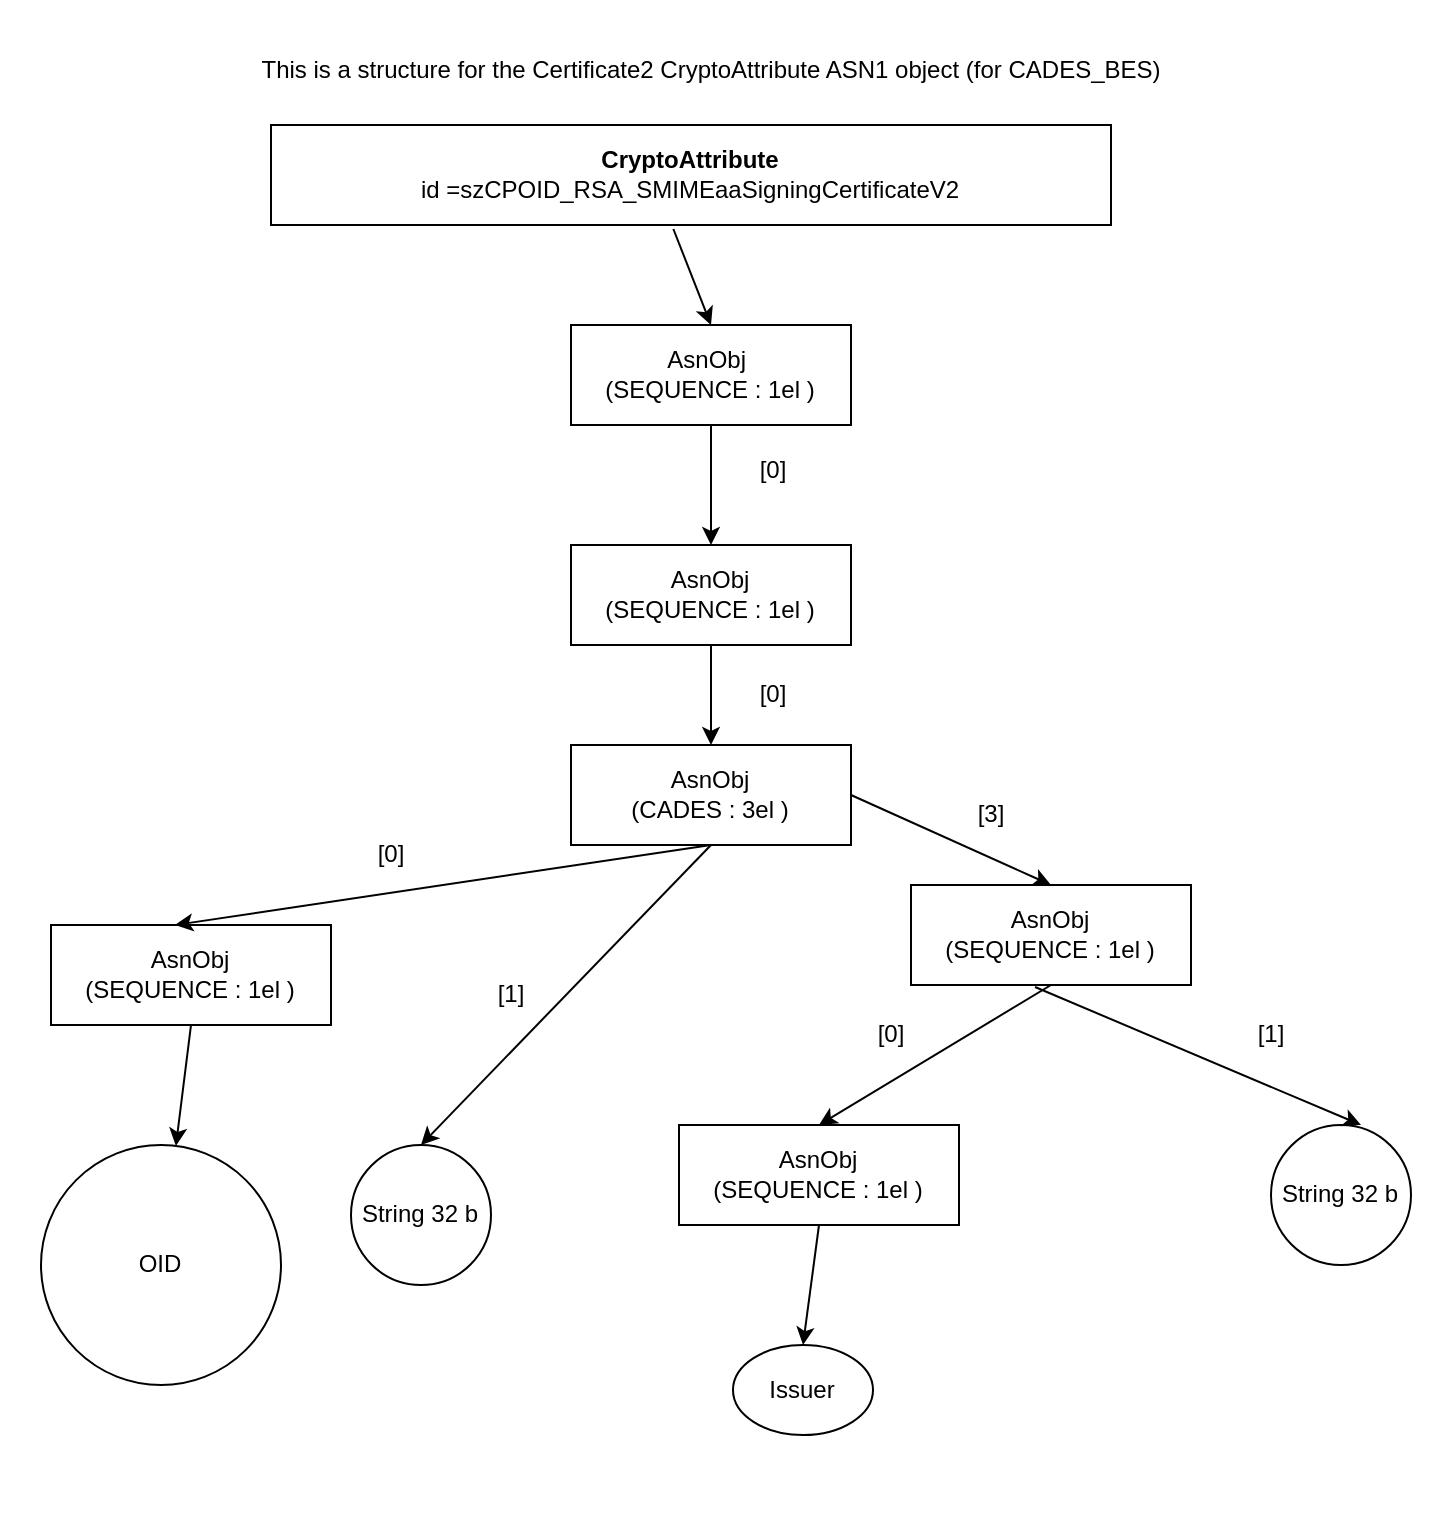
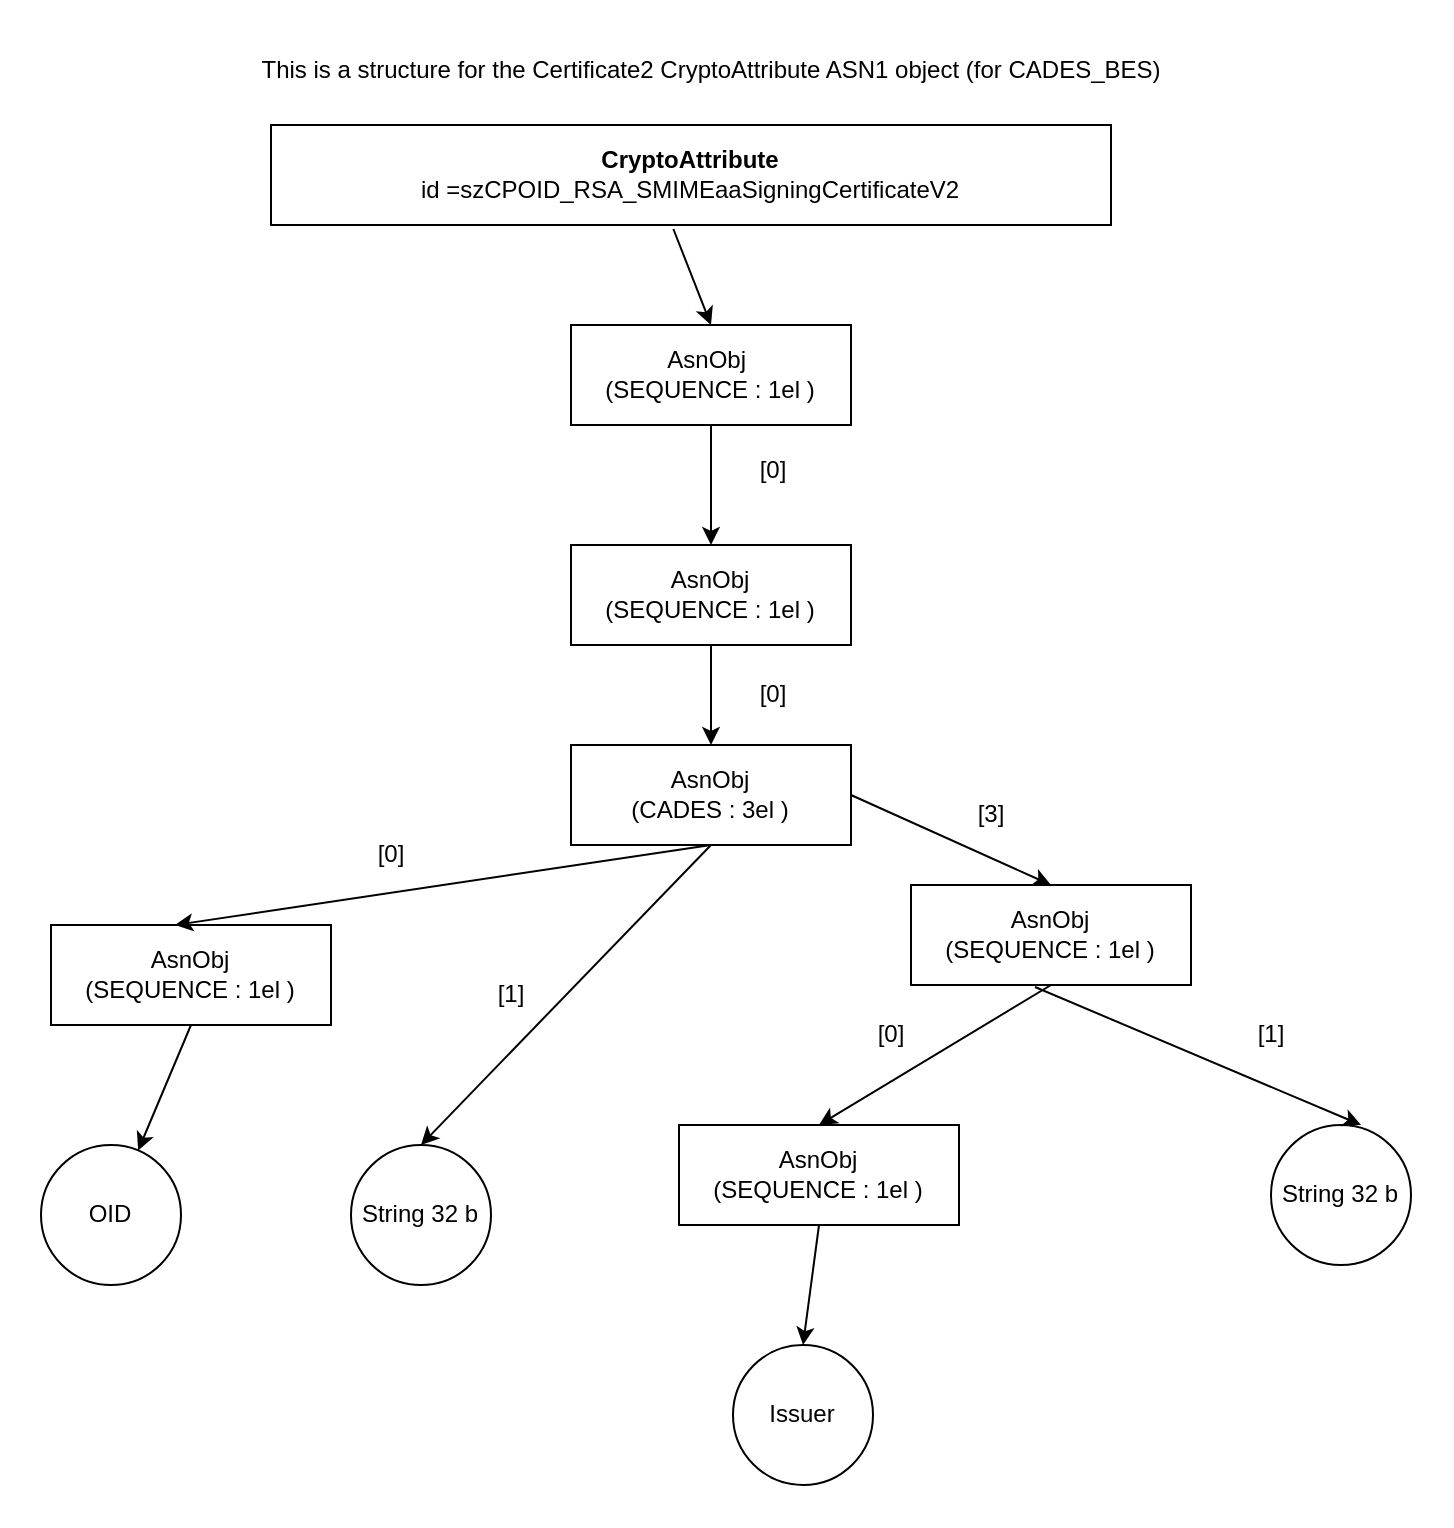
  <mxCell id="0" />
  <mxCell id="1" parent="0" />
  <mxCell id="2" value="&lt;div&gt;&lt;b&gt;CryptoAttribute &lt;/b&gt;&lt;br&gt;&lt;/div&gt;&lt;div&gt;id =szCPOID_RSA_SMIMEaaSigningCertificateV2&lt;br&gt;&lt;/div&gt;" style="html=1;dashed=0;whiteSpace=wrap;" vertex="1" parent="1"><mxGeometry x="135" y="62" width="420" height="50" as="geometry" /></mxCell>
  <mxCell id="3" value="&lt;div&gt;AsnObj&amp;nbsp;&lt;/div&gt;&lt;div&gt;(SEQUENCE : 1el )&lt;/div&gt;" style="html=1;dashed=0;whiteSpace=wrap;" vertex="1" parent="1"><mxGeometry x="285" y="162" width="140" height="50" as="geometry" /></mxCell>
  <mxCell id="4" value="&lt;div&gt;AsnObj&lt;/div&gt;&lt;div&gt;&lt;div&gt;(SEQUENCE : 1el )&lt;/div&gt;&lt;/div&gt;" style="html=1;dashed=0;whiteSpace=wrap;" vertex="1" parent="1"><mxGeometry x="285" y="272" width="140" height="50" as="geometry" /></mxCell>
  <mxCell id="5" value="" style="endArrow=classic;html=1;rounded=0;exitX=0.479;exitY=1.04;exitDx=0;exitDy=0;exitPerimeter=0;entryX=0.5;entryY=0;entryDx=0;entryDy=0;" edge="1" parent="1" source="2" target="3"><mxGeometry width="50" height="50" relative="1" as="geometry"><mxPoint x="285" y="342" as="sourcePoint" /><mxPoint x="335" y="292" as="targetPoint" /></mxGeometry></mxCell>
  <mxCell id="6" value="" style="endArrow=classic;html=1;rounded=0;entryX=0.5;entryY=0;entryDx=0;entryDy=0;" edge="1" parent="1" source="3" target="4"><mxGeometry width="50" height="50" relative="1" as="geometry"><mxPoint x="285" y="342" as="sourcePoint" /><mxPoint x="335" y="292" as="targetPoint" /></mxGeometry></mxCell>
  <mxCell id="7" value="[0]" style="text;html=1;align=center;verticalAlign=middle;resizable=0;points=[];autosize=1;strokeColor=none;fillColor=none;" vertex="1" parent="1"><mxGeometry x="366" y="220" width="40" height="30" as="geometry" /></mxCell>
  <mxCell id="8" value="AsnObj&lt;br&gt;&lt;div&gt;&lt;div&gt;(CADES : 3el )&lt;/div&gt;&lt;/div&gt;" style="html=1;dashed=0;whiteSpace=wrap;" vertex="1" parent="1"><mxGeometry x="285" y="372" width="140" height="50" as="geometry" /></mxCell>
  <mxCell id="9" value="" style="endArrow=classic;html=1;rounded=0;entryX=0.5;entryY=0;entryDx=0;entryDy=0;exitX=0.5;exitY=1;exitDx=0;exitDy=0;" edge="1" parent="1" source="4" target="8"><mxGeometry width="50" height="50" relative="1" as="geometry"><mxPoint x="365" y="222" as="sourcePoint" /><mxPoint x="365" y="282" as="targetPoint" /></mxGeometry></mxCell>
  <mxCell id="10" value="[0]" style="text;html=1;align=center;verticalAlign=middle;resizable=0;points=[];autosize=1;strokeColor=none;fillColor=none;" vertex="1" parent="1"><mxGeometry x="366" y="332" width="40" height="30" as="geometry" /></mxCell>
  <mxCell id="11" value="&lt;div&gt;AsnObj&lt;/div&gt;&lt;div&gt;&lt;div&gt;(SEQUENCE : 1el )&lt;/div&gt;&lt;/div&gt;" style="html=1;dashed=0;whiteSpace=wrap;" vertex="1" parent="1"><mxGeometry x="25" y="462" width="140" height="50" as="geometry" /></mxCell>
  <mxCell id="12" value="" style="endArrow=classic;html=1;rounded=0;entryX=0.443;entryY=0;entryDx=0;entryDy=0;entryPerimeter=0;exitX=0.5;exitY=1;exitDx=0;exitDy=0;" edge="1" parent="1" source="8" target="11"><mxGeometry width="50" height="50" relative="1" as="geometry"><mxPoint x="265" y="432" as="sourcePoint" /><mxPoint x="315" y="382" as="targetPoint" /></mxGeometry></mxCell>
  <mxCell id="13" value="[0]" style="text;html=1;align=center;verticalAlign=middle;resizable=0;points=[];autosize=1;strokeColor=none;fillColor=none;" vertex="1" parent="1"><mxGeometry x="175" y="412" width="40" height="30" as="geometry" /></mxCell>
  <mxCell id="14" value="" style="endArrow=classic;html=1;rounded=0;exitX=0.5;exitY=1;exitDx=0;exitDy=0;" edge="1" parent="1" source="11" target="15"><mxGeometry width="50" height="50" relative="1" as="geometry"><mxPoint x="265" y="522" as="sourcePoint" /><mxPoint x="315" y="472" as="targetPoint" /></mxGeometry></mxCell>
- <mxCell id="15" value="OID" style="shape=ellipse;html=1;dashed=0;whiteSpace=wrap;aspect=fixed;perimeter=ellipsePerimeter;" vertex="1" parent="1"><mxGeometry x="20" y="572" width="120" height="120" as="geometry" /></mxCell>
+ <mxCell id="15" value="OID" style="shape=ellipse;html=1;dashed=0;whiteSpace=wrap;aspect=fixed;perimeter=ellipsePerimeter;" vertex="1" parent="1"><mxGeometry x="20" y="572" width="70" height="70" as="geometry" /></mxCell>
  <mxCell id="16" value="String 32 b" style="shape=ellipse;html=1;dashed=0;whiteSpace=wrap;aspect=fixed;perimeter=ellipsePerimeter;" vertex="1" parent="1"><mxGeometry x="175" y="572" width="70" height="70" as="geometry" /></mxCell>
  <mxCell id="17" value="" style="endArrow=classic;html=1;rounded=0;entryX=0.5;entryY=0;entryDx=0;entryDy=0;exitX=0.5;exitY=1;exitDx=0;exitDy=0;" edge="1" parent="1" source="8" target="16"><mxGeometry width="50" height="50" relative="1" as="geometry"><mxPoint x="265" y="462" as="sourcePoint" /><mxPoint x="315" y="412" as="targetPoint" /></mxGeometry></mxCell>
  <mxCell id="18" value="[1]" style="text;html=1;align=center;verticalAlign=middle;resizable=0;points=[];autosize=1;strokeColor=none;fillColor=none;" vertex="1" parent="1"><mxGeometry x="235" y="482" width="40" height="30" as="geometry" /></mxCell>
  <mxCell id="19" value="&lt;div&gt;AsnObj&lt;/div&gt;&lt;div&gt;&lt;div&gt;(SEQUENCE : 1el )&lt;/div&gt;&lt;/div&gt;" style="html=1;dashed=0;whiteSpace=wrap;" vertex="1" parent="1"><mxGeometry x="455" y="442" width="140" height="50" as="geometry" /></mxCell>
  <mxCell id="20" value="" style="endArrow=classic;html=1;rounded=0;entryX=0.5;entryY=0;entryDx=0;entryDy=0;exitX=1;exitY=0.5;exitDx=0;exitDy=0;" edge="1" parent="1" source="8" target="19"><mxGeometry width="50" height="50" relative="1" as="geometry"><mxPoint x="265" y="432" as="sourcePoint" /><mxPoint x="315" y="382" as="targetPoint" /></mxGeometry></mxCell>
  <mxCell id="21" value="[3]" style="text;html=1;align=center;verticalAlign=middle;resizable=0;points=[];autosize=1;strokeColor=none;fillColor=none;" vertex="1" parent="1"><mxGeometry x="475" y="392" width="40" height="30" as="geometry" /></mxCell>
  <mxCell id="22" value="String 32 b" style="shape=ellipse;html=1;dashed=0;whiteSpace=wrap;aspect=fixed;perimeter=ellipsePerimeter;" vertex="1" parent="1"><mxGeometry x="635" y="562" width="70" height="70" as="geometry" /></mxCell>
  <mxCell id="23" value="" style="endArrow=classic;html=1;rounded=0;exitX=0.443;exitY=1.02;exitDx=0;exitDy=0;exitPerimeter=0;entryX=0.643;entryY=0;entryDx=0;entryDy=0;entryPerimeter=0;" edge="1" parent="1" source="19" target="22"><mxGeometry width="50" height="50" relative="1" as="geometry"><mxPoint x="265" y="552" as="sourcePoint" /><mxPoint x="315" y="502" as="targetPoint" /></mxGeometry></mxCell>
  <mxCell id="24" value="[0]" style="text;html=1;align=center;verticalAlign=middle;resizable=0;points=[];autosize=1;strokeColor=none;fillColor=none;" vertex="1" parent="1"><mxGeometry x="425" y="502" width="40" height="30" as="geometry" /></mxCell>
  <mxCell id="25" value="[1]" style="text;html=1;align=center;verticalAlign=middle;resizable=0;points=[];autosize=1;strokeColor=none;fillColor=none;" vertex="1" parent="1"><mxGeometry x="615" y="502" width="40" height="30" as="geometry" /></mxCell>
  <mxCell id="26" value="&lt;div&gt;AsnObj&lt;/div&gt;&lt;div&gt;&lt;div&gt;(SEQUENCE : 1el )&lt;/div&gt;&lt;/div&gt;" style="html=1;dashed=0;whiteSpace=wrap;" vertex="1" parent="1"><mxGeometry x="339" y="562" width="140" height="50" as="geometry" /></mxCell>
  <mxCell id="27" value="" style="endArrow=classic;html=1;rounded=0;exitX=0.5;exitY=1;exitDx=0;exitDy=0;entryX=0.5;entryY=0;entryDx=0;entryDy=0;" edge="1" parent="1" source="19" target="26"><mxGeometry width="50" height="50" relative="1" as="geometry"><mxPoint x="265" y="552" as="sourcePoint" /><mxPoint x="315" y="502" as="targetPoint" /></mxGeometry></mxCell>
- <mxCell id="28" value="Issuer" style="shape=ellipse;html=1;dashed=0;whiteSpace=wrap;aspect=fixed;perimeter=ellipsePerimeter;" vertex="1" parent="1"><mxGeometry x="366" y="672" width="70" height="45" as="geometry" /></mxCell>
+ <mxCell id="28" value="Issuer" style="shape=ellipse;html=1;dashed=0;whiteSpace=wrap;aspect=fixed;perimeter=ellipsePerimeter;" vertex="1" parent="1"><mxGeometry x="366" y="672" width="70" height="70" as="geometry" /></mxCell>
  <mxCell id="29" value="" style="endArrow=classic;html=1;rounded=0;entryX=0.5;entryY=0;entryDx=0;entryDy=0;exitX=0.5;exitY=1;exitDx=0;exitDy=0;" edge="1" parent="1" source="26" target="28"><mxGeometry width="50" height="50" relative="1" as="geometry"><mxPoint x="265" y="612" as="sourcePoint" /><mxPoint x="315" y="562" as="targetPoint" /></mxGeometry></mxCell>
  <mxCell id="30" value="This is a structure for the Certificate2 CryptoAttribute ASN1 object (for CADES_BES)" style="text;html=1;align=center;verticalAlign=middle;resizable=0;points=[];autosize=1;strokeColor=none;fillColor=none;" vertex="1" parent="1"><mxGeometry x="110" y="20" width="490" height="30" as="geometry" /></mxCell>
